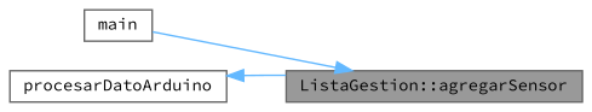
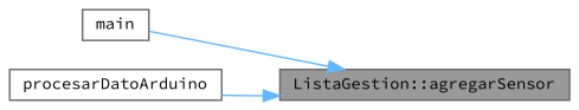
  digraph {
    fontname="Source Code Pro"
    rankdir=RL
    node [color=grey40 fillcolor=white fontname="Source Code Pro" fontsize=10 shape=box style=filled]
    edge [color=steelblue1 dir=back fontname="Source Code Pro" fontsize=10 labelfontname=Helvetica labelfontsize=10 style=solid]
    n1 [color=gray40 fillcolor=grey60 fontcolor=black height=0.2 label="ListaGestion::agregarSensor" width=0.4]
    n2 [height=0.2 label=main width=0.4]
    n3 [height=0.2 label=procesarDatoArduino width=0.4]
    n1 -> n2
-   n3 -> n1
+   n1 -> n3
  }
